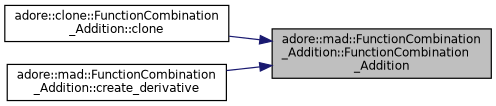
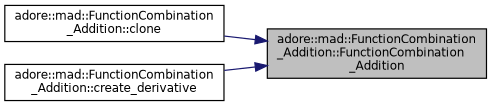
  digraph {
    rankdir=RL
    node [color=black fillcolor=white fontname=Helvetica fontsize=10 shape=record style=filled]
    edge [color=midnightblue dir=back fontname=Helvetica fontsize=10 labelfontname=Helvetica labelfontsize=10 style=solid]
    n1 [fillcolor=grey75 fontcolor=black height=0.2 label="adore::mad::FunctionCombination\l_Addition::FunctionCombination\l_Addition" width=0.4]
-   n2 [height=0.2 label="adore::clone::FunctionCombination\l_Addition::clone" width=0.4]
+   n2 [height=0.2 label="adore::mad::FunctionCombination\l_Addition::clone" width=0.4]
    n3 [height=0.2 label="adore::mad::FunctionCombination\l_Addition::create_derivative" width=0.4]
    n1 -> n2
    n1 -> n3
  }
